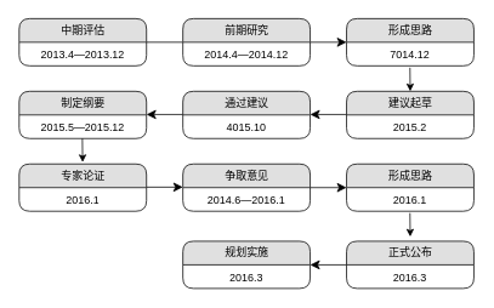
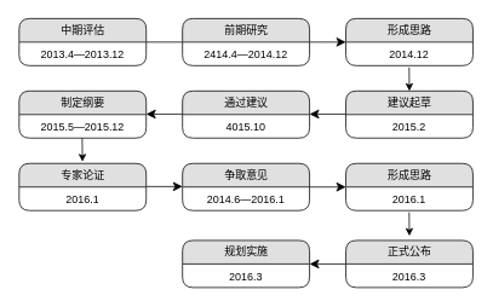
  <mxCell id="0" />
  <mxCell id="1" parent="0" />
  <mxCell id="2" value="中期评估" style="swimlane;html=1;fontStyle=0;childLayout=stackLayout;horizontal=1;startSize=26;fillColor=#e0e0e0;horizontalStack=0;resizeParent=1;resizeLast=0;collapsible=1;marginBottom=0;swimlaneFillColor=#ffffff;align=center;rounded=1;shadow=0;comic=0;labelBackgroundColor=none;strokeWidth=1;fontFamily=Verdana;fontSize=12" parent="1" vertex="1"><mxGeometry x="20" y="20" width="140" height="52" as="geometry" /></mxCell>
  <mxCell id="3" value="2013.4—2013.12" style="text;html=1;strokeColor=none;fillColor=none;spacingLeft=4;spacingRight=4;whiteSpace=wrap;overflow=hidden;rotatable=0;points=[[0,0.5],[1,0.5]];portConstraint=eastwest;align=center;" parent="2" vertex="1"><mxGeometry y="26" width="140" height="26" as="geometry" /></mxCell>
  <mxCell id="4" style="edgeStyle=none;html=1;labelBackgroundColor=none;startFill=0;startSize=8;endFill=1;endSize=8;fontFamily=Verdana;fontSize=12;" parent="1" source="6" target="8" edge="1"><mxGeometry relative="1" as="geometry" /></mxCell>
  <mxCell id="5" style="edgeStyle=none;html=1;labelBackgroundColor=none;startFill=0;startSize=8;endFill=1;endSize=8;fontFamily=Verdana;fontSize=12;endArrow=none;" parent="1" source="2" target="6" edge="1"><mxGeometry relative="1" as="geometry" /></mxCell>
  <mxCell id="6" value="前期研究" style="swimlane;html=1;fontStyle=0;childLayout=stackLayout;horizontal=1;startSize=26;fillColor=#e0e0e0;horizontalStack=0;resizeParent=1;resizeLast=0;collapsible=1;marginBottom=0;swimlaneFillColor=#ffffff;align=center;rounded=1;shadow=0;comic=0;labelBackgroundColor=none;strokeWidth=1;fontFamily=Verdana;fontSize=12" parent="1" vertex="1"><mxGeometry x="200" y="20" width="140" height="52" as="geometry"><mxRectangle x="230" y="180" width="90" height="30" as="alternateBounds" /></mxGeometry></mxCell>
- <mxCell id="7" value="2014.4—2014.12" style="text;html=1;strokeColor=none;fillColor=none;spacingLeft=4;spacingRight=4;whiteSpace=wrap;overflow=hidden;rotatable=0;points=[[0,0.5],[1,0.5]];portConstraint=eastwest;align=center;" parent="6" vertex="1"><mxGeometry y="26" width="140" height="26" as="geometry" /></mxCell>
+ <mxCell id="7" value="2414.4—2014.12" style="text;html=1;strokeColor=none;fillColor=none;spacingLeft=4;spacingRight=4;whiteSpace=wrap;overflow=hidden;rotatable=0;points=[[0,0.5],[1,0.5]];portConstraint=eastwest;align=center;" parent="6" vertex="1"><mxGeometry y="26" width="140" height="26" as="geometry" /></mxCell>
  <mxCell id="8" value="形成思路" style="swimlane;html=1;fontStyle=0;childLayout=stackLayout;horizontal=1;startSize=26;fillColor=#e0e0e0;horizontalStack=0;resizeParent=1;resizeLast=0;collapsible=1;marginBottom=0;swimlaneFillColor=#ffffff;align=center;rounded=1;shadow=0;comic=0;labelBackgroundColor=none;strokeWidth=1;fontFamily=Verdana;fontSize=12" parent="1" vertex="1"><mxGeometry x="380" y="20" width="140" height="52" as="geometry" /></mxCell>
- <mxCell id="9" value="7014.12" style="text;html=1;strokeColor=none;fillColor=none;spacingLeft=4;spacingRight=4;whiteSpace=wrap;overflow=hidden;rotatable=0;points=[[0,0.5],[1,0.5]];portConstraint=eastwest;align=center;" parent="8" vertex="1"><mxGeometry y="26" width="140" height="26" as="geometry" /></mxCell>
+ <mxCell id="9" value="2014.12" style="text;html=1;strokeColor=none;fillColor=none;spacingLeft=4;spacingRight=4;whiteSpace=wrap;overflow=hidden;rotatable=0;points=[[0,0.5],[1,0.5]];portConstraint=eastwest;align=center;" parent="8" vertex="1"><mxGeometry y="26" width="140" height="26" as="geometry" /></mxCell>
  <mxCell id="10" value="" style="endArrow=classic;html=1;rounded=0;exitX=0.498;exitY=1.077;exitDx=0;exitDy=0;exitPerimeter=0;" edge="1" parent="8" source="9"><mxGeometry width="50" height="50" relative="1" as="geometry"><mxPoint x="160" y="120" as="sourcePoint" /><mxPoint x="70" y="80" as="targetPoint" /></mxGeometry></mxCell>
  <mxCell id="11" value="建议起草" style="swimlane;html=1;fontStyle=0;childLayout=stackLayout;horizontal=1;startSize=26;fillColor=#e0e0e0;horizontalStack=0;resizeParent=1;resizeLast=0;collapsible=1;marginBottom=0;swimlaneFillColor=#ffffff;align=center;rounded=1;shadow=0;comic=0;labelBackgroundColor=none;strokeWidth=1;fontFamily=Verdana;fontSize=12" vertex="1" parent="1"><mxGeometry x="380" y="100" width="140" height="52" as="geometry" /></mxCell>
  <mxCell id="12" value="2015.2" style="text;html=1;strokeColor=none;fillColor=none;spacingLeft=4;spacingRight=4;whiteSpace=wrap;overflow=hidden;rotatable=0;points=[[0,0.5],[1,0.5]];portConstraint=eastwest;align=center;" vertex="1" parent="11"><mxGeometry y="26" width="140" height="26" as="geometry" /></mxCell>
  <mxCell id="13" style="edgeStyle=none;html=1;labelBackgroundColor=none;startFill=0;startSize=8;endFill=1;endSize=8;fontFamily=Verdana;fontSize=12;" edge="1" parent="1"><mxGeometry relative="1" as="geometry"><mxPoint x="380" y="125.5" as="sourcePoint" /><mxPoint x="340" y="125.5" as="targetPoint" /></mxGeometry></mxCell>
  <mxCell id="14" value="通过建议" style="swimlane;html=1;fontStyle=0;childLayout=stackLayout;horizontal=1;startSize=26;fillColor=#e0e0e0;horizontalStack=0;resizeParent=1;resizeLast=0;collapsible=1;marginBottom=0;swimlaneFillColor=#ffffff;align=center;rounded=1;shadow=0;comic=0;labelBackgroundColor=none;strokeWidth=1;fontFamily=Verdana;fontSize=12" vertex="1" parent="1"><mxGeometry x="200" y="100" width="140" height="52" as="geometry" /></mxCell>
  <mxCell id="15" value="4015.10" style="text;html=1;strokeColor=none;fillColor=none;spacingLeft=4;spacingRight=4;whiteSpace=wrap;overflow=hidden;rotatable=0;points=[[0,0.5],[1,0.5]];portConstraint=eastwest;align=center;" vertex="1" parent="14"><mxGeometry y="26" width="140" height="26" as="geometry" /></mxCell>
  <mxCell id="16" style="edgeStyle=none;html=1;labelBackgroundColor=none;startFill=0;startSize=8;endFill=1;endSize=8;fontFamily=Verdana;fontSize=12;" edge="1" parent="1"><mxGeometry relative="1" as="geometry"><mxPoint x="200" y="125.5" as="sourcePoint" /><mxPoint x="160" y="125.5" as="targetPoint" /><Array as="points" /></mxGeometry></mxCell>
  <mxCell id="17" value="制定纲要" style="swimlane;html=1;fontStyle=0;childLayout=stackLayout;horizontal=1;startSize=26;fillColor=#e0e0e0;horizontalStack=0;resizeParent=1;resizeLast=0;collapsible=1;marginBottom=0;swimlaneFillColor=#ffffff;align=center;rounded=1;shadow=0;comic=0;labelBackgroundColor=none;strokeWidth=1;fontFamily=Verdana;fontSize=12" vertex="1" parent="1"><mxGeometry x="20" y="100" width="140" height="52" as="geometry" /></mxCell>
  <mxCell id="18" value="2015.5—2015.12" style="text;html=1;strokeColor=none;fillColor=none;spacingLeft=4;spacingRight=4;whiteSpace=wrap;overflow=hidden;rotatable=0;points=[[0,0.5],[1,0.5]];portConstraint=eastwest;align=center;" vertex="1" parent="17"><mxGeometry y="26" width="140" height="26" as="geometry" /></mxCell>
  <mxCell id="19" value="" style="endArrow=classic;html=1;rounded=0;exitX=0.498;exitY=1.077;exitDx=0;exitDy=0;exitPerimeter=0;" edge="1" parent="1"><mxGeometry width="50" height="50" relative="1" as="geometry"><mxPoint x="89.5" y="152" as="sourcePoint" /><mxPoint x="89.78" y="177.998" as="targetPoint" /></mxGeometry></mxCell>
  <mxCell id="20" value="专家论证" style="swimlane;html=1;fontStyle=0;childLayout=stackLayout;horizontal=1;startSize=26;fillColor=#e0e0e0;horizontalStack=0;resizeParent=1;resizeLast=0;collapsible=1;marginBottom=0;swimlaneFillColor=#ffffff;align=center;rounded=1;shadow=0;comic=0;labelBackgroundColor=none;strokeWidth=1;fontFamily=Verdana;fontSize=12" vertex="1" parent="1"><mxGeometry x="20" y="180" width="140" height="52" as="geometry" /></mxCell>
  <mxCell id="21" value="2016.1" style="text;html=1;strokeColor=none;fillColor=none;spacingLeft=4;spacingRight=4;whiteSpace=wrap;overflow=hidden;rotatable=0;points=[[0,0.5],[1,0.5]];portConstraint=eastwest;align=center;" vertex="1" parent="20"><mxGeometry y="26" width="140" height="26" as="geometry" /></mxCell>
  <mxCell id="22" value="争取意见" style="swimlane;html=1;fontStyle=0;childLayout=stackLayout;horizontal=1;startSize=26;fillColor=#e0e0e0;horizontalStack=0;resizeParent=1;resizeLast=0;collapsible=1;marginBottom=0;swimlaneFillColor=#ffffff;align=center;rounded=1;shadow=0;comic=0;labelBackgroundColor=none;strokeWidth=1;fontFamily=Verdana;fontSize=12" vertex="1" parent="1"><mxGeometry x="200" y="180" width="140" height="52" as="geometry"><mxRectangle x="230" y="180" width="90" height="30" as="alternateBounds" /></mxGeometry></mxCell>
  <mxCell id="23" value="2014.6—2016.1" style="text;html=1;strokeColor=none;fillColor=none;spacingLeft=4;spacingRight=4;whiteSpace=wrap;overflow=hidden;rotatable=0;points=[[0,0.5],[1,0.5]];portConstraint=eastwest;align=center;" vertex="1" parent="22"><mxGeometry y="26" width="140" height="26" as="geometry" /></mxCell>
  <mxCell id="24" value="形成思路" style="swimlane;html=1;fontStyle=0;childLayout=stackLayout;horizontal=1;startSize=26;fillColor=#e0e0e0;horizontalStack=0;resizeParent=1;resizeLast=0;collapsible=1;marginBottom=0;swimlaneFillColor=#ffffff;align=center;rounded=1;shadow=0;comic=0;labelBackgroundColor=none;strokeWidth=1;fontFamily=Verdana;fontSize=12" vertex="1" parent="1"><mxGeometry x="380" y="180" width="140" height="52" as="geometry" /></mxCell>
  <mxCell id="25" value="2016.1" style="text;html=1;strokeColor=none;fillColor=none;spacingLeft=4;spacingRight=4;whiteSpace=wrap;overflow=hidden;rotatable=0;points=[[0,0.5],[1,0.5]];portConstraint=eastwest;align=center;" vertex="1" parent="24"><mxGeometry y="26" width="140" height="26" as="geometry" /></mxCell>
  <mxCell id="26" value="" style="endArrow=classic;html=1;rounded=0;exitX=0.498;exitY=1.077;exitDx=0;exitDy=0;exitPerimeter=0;" edge="1" parent="24" source="25"><mxGeometry width="50" height="50" relative="1" as="geometry"><mxPoint x="160" y="120" as="sourcePoint" /><mxPoint x="70" y="80" as="targetPoint" /></mxGeometry></mxCell>
  <mxCell id="27" style="edgeStyle=none;html=1;labelBackgroundColor=none;startFill=0;startSize=8;endFill=1;endSize=8;fontFamily=Verdana;fontSize=12;" edge="1" parent="1"><mxGeometry relative="1" as="geometry"><mxPoint x="160" y="205.5" as="sourcePoint" /><mxPoint x="200" y="205.5" as="targetPoint" /></mxGeometry></mxCell>
  <mxCell id="28" style="edgeStyle=none;html=1;labelBackgroundColor=none;startFill=0;startSize=8;endFill=1;endSize=8;fontFamily=Verdana;fontSize=12;entryX=0;entryY=0.5;entryDx=0;entryDy=0;exitX=1;exitY=0.5;exitDx=0;exitDy=0;" edge="1" parent="1" source="22" target="24"><mxGeometry relative="1" as="geometry"><mxPoint x="350" y="200" as="sourcePoint" /><mxPoint x="390" y="180" as="targetPoint" /></mxGeometry></mxCell>
  <mxCell id="29" value="正式公布" style="swimlane;html=1;fontStyle=0;childLayout=stackLayout;horizontal=1;startSize=26;fillColor=#e0e0e0;horizontalStack=0;resizeParent=1;resizeLast=0;collapsible=1;marginBottom=0;swimlaneFillColor=#ffffff;align=center;rounded=1;shadow=0;comic=0;labelBackgroundColor=none;strokeWidth=1;fontFamily=Verdana;fontSize=12" vertex="1" parent="1"><mxGeometry x="380" y="265" width="140" height="52" as="geometry" /></mxCell>
  <mxCell id="30" value="2016.3" style="text;html=1;strokeColor=none;fillColor=none;spacingLeft=4;spacingRight=4;whiteSpace=wrap;overflow=hidden;rotatable=0;points=[[0,0.5],[1,0.5]];portConstraint=eastwest;align=center;" vertex="1" parent="29"><mxGeometry y="26" width="140" height="26" as="geometry" /></mxCell>
  <mxCell id="31" value="规划实施" style="swimlane;html=1;fontStyle=0;childLayout=stackLayout;horizontal=1;startSize=26;fillColor=#e0e0e0;horizontalStack=0;resizeParent=1;resizeLast=0;collapsible=1;marginBottom=0;swimlaneFillColor=#ffffff;align=center;rounded=1;shadow=0;comic=0;labelBackgroundColor=none;strokeWidth=1;fontFamily=Verdana;fontSize=12" vertex="1" parent="1"><mxGeometry x="200" y="265" width="140" height="52" as="geometry" /></mxCell>
  <mxCell id="32" value="2016.3" style="text;html=1;strokeColor=none;fillColor=none;spacingLeft=4;spacingRight=4;whiteSpace=wrap;overflow=hidden;rotatable=0;points=[[0,0.5],[1,0.5]];portConstraint=eastwest;align=center;" vertex="1" parent="31"><mxGeometry y="26" width="140" height="26" as="geometry" /></mxCell>
  <mxCell id="33" style="edgeStyle=none;html=1;labelBackgroundColor=none;startFill=0;startSize=8;endFill=1;endSize=8;fontFamily=Verdana;fontSize=12;exitX=0;exitY=0.5;exitDx=0;exitDy=0;" edge="1" parent="1" source="29"><mxGeometry relative="1" as="geometry"><mxPoint x="350" y="270" as="sourcePoint" /><mxPoint x="340" y="291" as="targetPoint" /></mxGeometry></mxCell>
